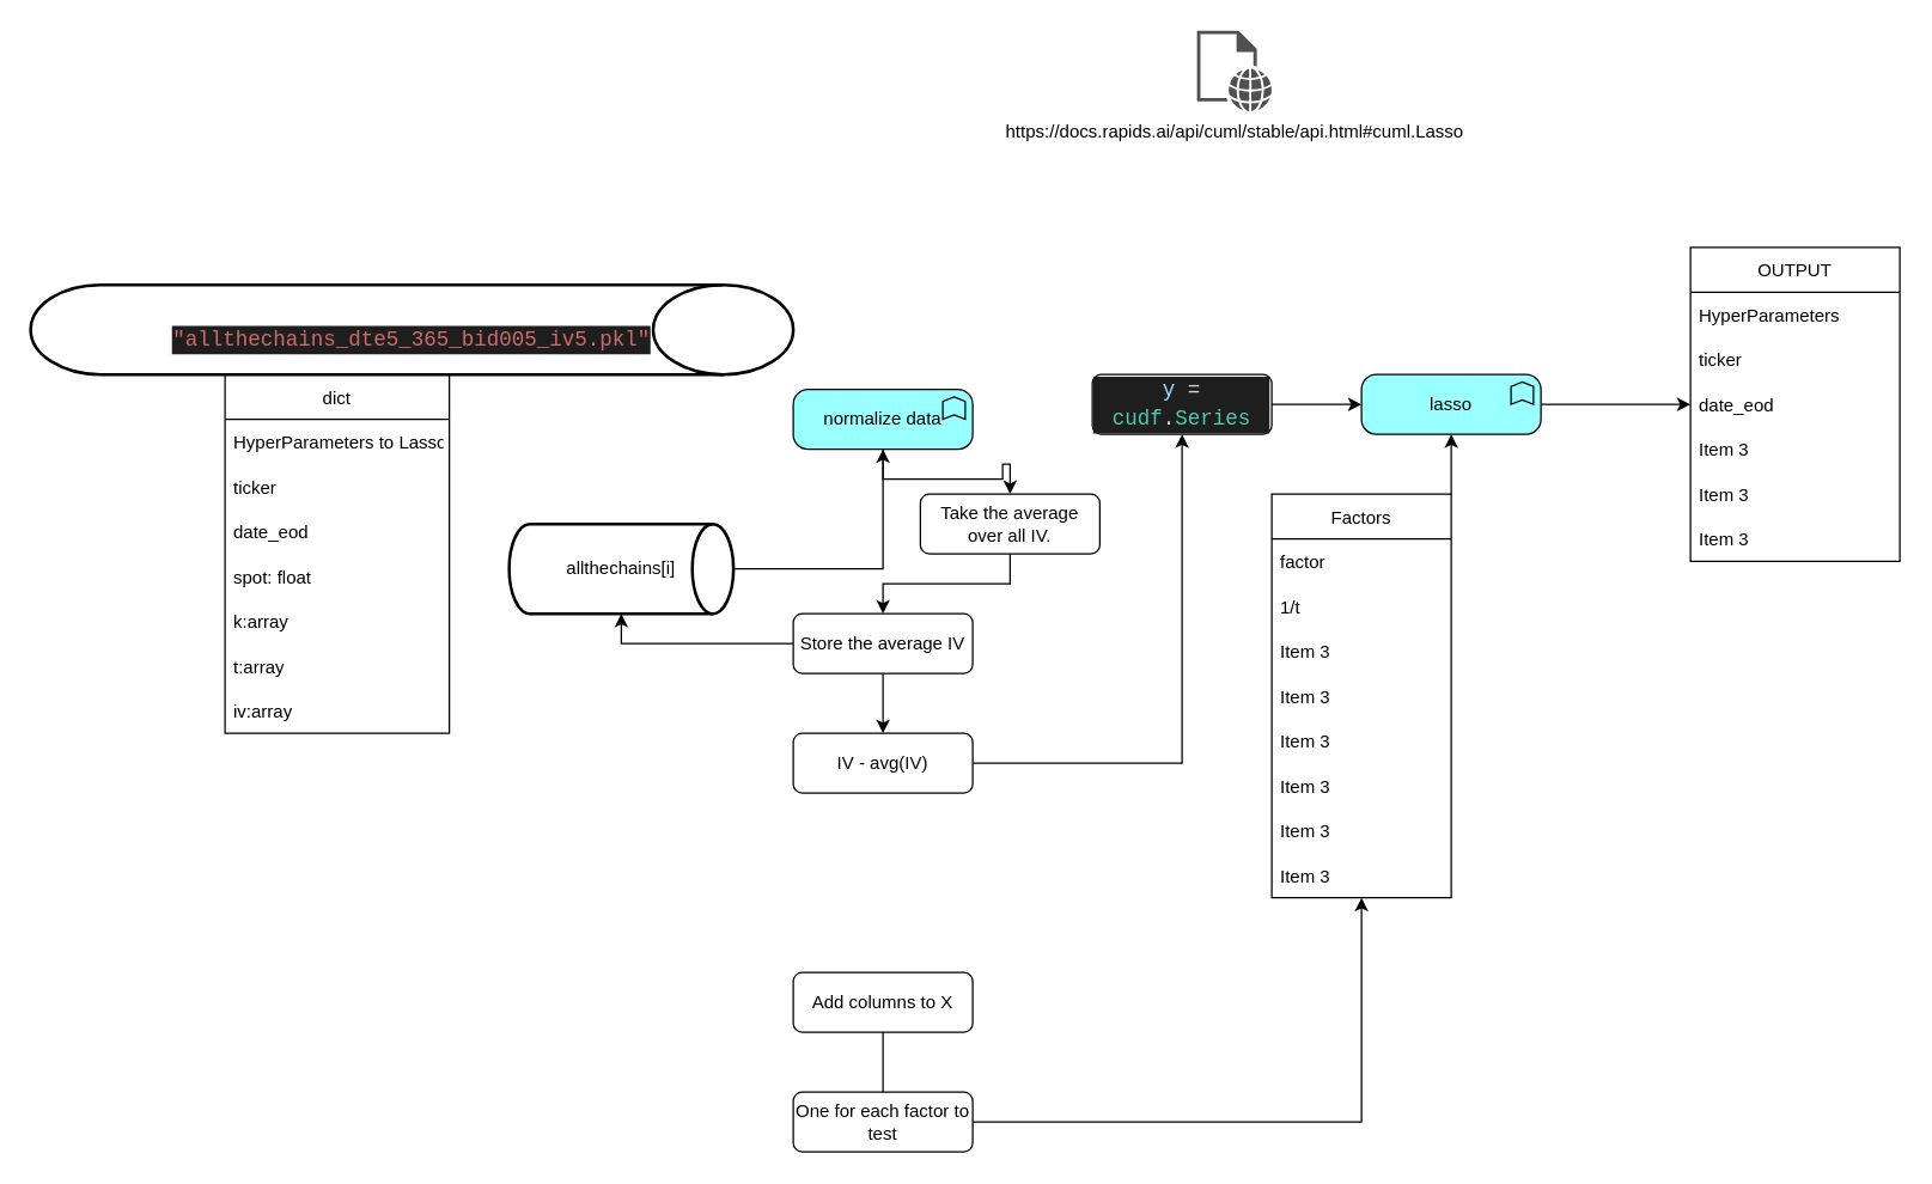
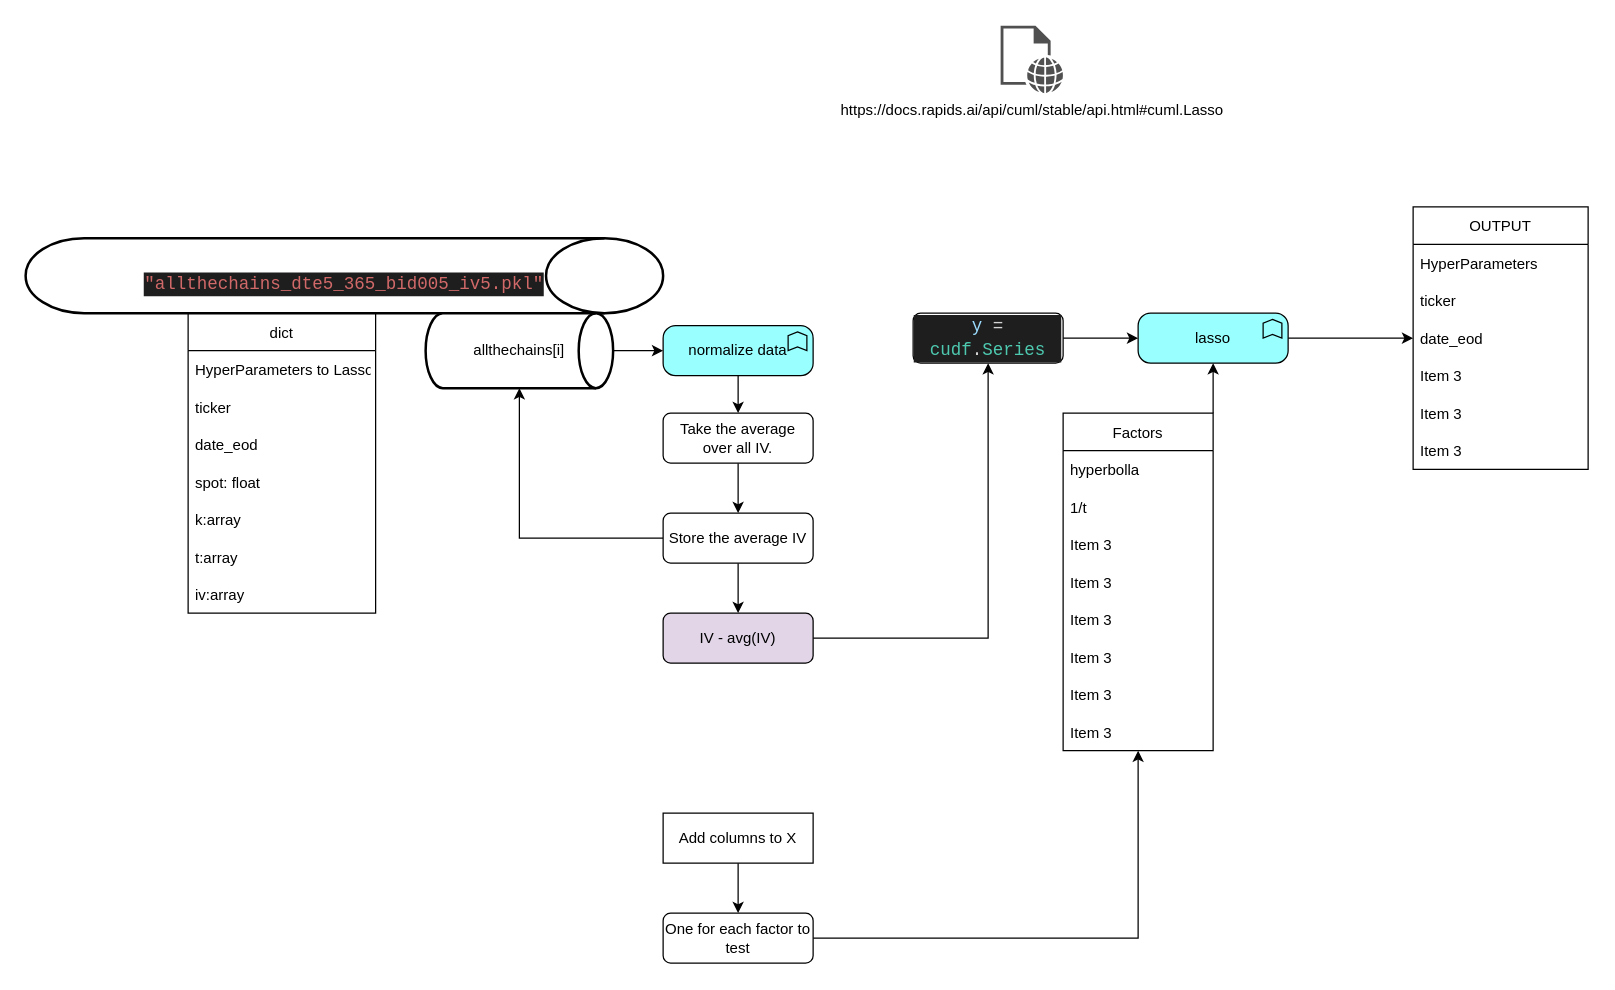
  <mxCell id="0" />
  <mxCell id="1" parent="0" />
  <mxCell id="2" style="edgeStyle=orthogonalEdgeStyle;rounded=0;orthogonalLoop=1;jettySize=auto;html=1;exitX=1;exitY=0.5;exitDx=0;exitDy=0;exitPerimeter=0;" parent="1" source="3" target="15" edge="1"><mxGeometry relative="1" as="geometry" /></mxCell>
  <mxCell id="3" value="lasso" style="html=1;outlineConnect=0;whiteSpace=wrap;fillColor=#99ffff;shape=mxgraph.archimate3.application;appType=func;archiType=rounded;" parent="1" vertex="1"><mxGeometry x="910" y="250" width="120" height="40" as="geometry" /></mxCell>
  <mxCell id="4" style="edgeStyle=orthogonalEdgeStyle;rounded=0;orthogonalLoop=1;jettySize=auto;html=1;exitX=1;exitY=0;exitDx=0;exitDy=0;" parent="1" source="5" target="3" edge="1"><mxGeometry relative="1" as="geometry" /></mxCell>
  <mxCell id="5" value="Factors" style="swimlane;fontStyle=0;childLayout=stackLayout;horizontal=1;startSize=30;horizontalStack=0;resizeParent=1;resizeParentMax=0;resizeLast=0;collapsible=1;marginBottom=0;" parent="1" vertex="1"><mxGeometry x="850" y="330" width="120" height="270" as="geometry" /></mxCell>
- <mxCell id="6" value="factor" style="text;strokeColor=none;fillColor=none;align=left;verticalAlign=middle;spacingLeft=4;spacingRight=4;overflow=hidden;points=[[0,0.5],[1,0.5]];portConstraint=eastwest;rotatable=0;" parent="5" vertex="1"><mxGeometry y="30" width="120" height="30" as="geometry" /></mxCell>
+ <mxCell id="6" value="hyperbolla" style="text;strokeColor=none;fillColor=none;align=left;verticalAlign=middle;spacingLeft=4;spacingRight=4;overflow=hidden;points=[[0,0.5],[1,0.5]];portConstraint=eastwest;rotatable=0;" parent="5" vertex="1"><mxGeometry y="30" width="120" height="30" as="geometry" /></mxCell>
  <mxCell id="7" value="1/t" style="text;strokeColor=none;fillColor=none;align=left;verticalAlign=middle;spacingLeft=4;spacingRight=4;overflow=hidden;points=[[0,0.5],[1,0.5]];portConstraint=eastwest;rotatable=0;" parent="5" vertex="1"><mxGeometry y="60" width="120" height="30" as="geometry" /></mxCell>
  <mxCell id="8" value="Item 3" style="text;strokeColor=none;fillColor=none;align=left;verticalAlign=middle;spacingLeft=4;spacingRight=4;overflow=hidden;points=[[0,0.5],[1,0.5]];portConstraint=eastwest;rotatable=0;" parent="5" vertex="1"><mxGeometry y="90" width="120" height="30" as="geometry" /></mxCell>
  <mxCell id="9" value="Item 3" style="text;strokeColor=none;fillColor=none;align=left;verticalAlign=middle;spacingLeft=4;spacingRight=4;overflow=hidden;points=[[0,0.5],[1,0.5]];portConstraint=eastwest;rotatable=0;" parent="5" vertex="1"><mxGeometry y="120" width="120" height="30" as="geometry" /></mxCell>
  <mxCell id="10" value="Item 3" style="text;strokeColor=none;fillColor=none;align=left;verticalAlign=middle;spacingLeft=4;spacingRight=4;overflow=hidden;points=[[0,0.5],[1,0.5]];portConstraint=eastwest;rotatable=0;" parent="5" vertex="1"><mxGeometry y="150" width="120" height="30" as="geometry" /></mxCell>
  <mxCell id="11" value="Item 3" style="text;strokeColor=none;fillColor=none;align=left;verticalAlign=middle;spacingLeft=4;spacingRight=4;overflow=hidden;points=[[0,0.5],[1,0.5]];portConstraint=eastwest;rotatable=0;" parent="5" vertex="1"><mxGeometry y="180" width="120" height="30" as="geometry" /></mxCell>
  <mxCell id="12" value="Item 3" style="text;strokeColor=none;fillColor=none;align=left;verticalAlign=middle;spacingLeft=4;spacingRight=4;overflow=hidden;points=[[0,0.5],[1,0.5]];portConstraint=eastwest;rotatable=0;" parent="5" vertex="1"><mxGeometry y="210" width="120" height="30" as="geometry" /></mxCell>
  <mxCell id="13" value="Item 3" style="text;strokeColor=none;fillColor=none;align=left;verticalAlign=middle;spacingLeft=4;spacingRight=4;overflow=hidden;points=[[0,0.5],[1,0.5]];portConstraint=eastwest;rotatable=0;" parent="5" vertex="1"><mxGeometry y="240" width="120" height="30" as="geometry" /></mxCell>
  <mxCell id="14" value="" style="edgeStyle=orthogonalEdgeStyle;rounded=0;orthogonalLoop=1;jettySize=auto;html=1;exitX=1;exitY=0.5;exitDx=0;exitDy=0;" parent="1" source="43" target="3" edge="1"><mxGeometry relative="1" as="geometry"><mxPoint x="980" y="255" as="sourcePoint" /></mxGeometry></mxCell>
  <mxCell id="15" value="OUTPUT" style="swimlane;fontStyle=0;childLayout=stackLayout;horizontal=1;startSize=30;horizontalStack=0;resizeParent=1;resizeParentMax=0;resizeLast=0;collapsible=1;marginBottom=0;" parent="1" vertex="1"><mxGeometry x="1130" y="165" width="140" height="210" as="geometry" /></mxCell>
  <mxCell id="16" value="HyperParameters" style="text;strokeColor=none;fillColor=none;align=left;verticalAlign=middle;spacingLeft=4;spacingRight=4;overflow=hidden;points=[[0,0.5],[1,0.5]];portConstraint=eastwest;rotatable=0;" parent="15" vertex="1"><mxGeometry y="30" width="140" height="30" as="geometry" /></mxCell>
  <mxCell id="17" value="ticker" style="text;strokeColor=none;fillColor=none;align=left;verticalAlign=middle;spacingLeft=4;spacingRight=4;overflow=hidden;points=[[0,0.5],[1,0.5]];portConstraint=eastwest;rotatable=0;" parent="15" vertex="1"><mxGeometry y="60" width="140" height="30" as="geometry" /></mxCell>
  <mxCell id="18" value="date_eod" style="text;strokeColor=none;fillColor=none;align=left;verticalAlign=middle;spacingLeft=4;spacingRight=4;overflow=hidden;points=[[0,0.5],[1,0.5]];portConstraint=eastwest;rotatable=0;" parent="15" vertex="1"><mxGeometry y="90" width="140" height="30" as="geometry" /></mxCell>
  <mxCell id="19" value="Item 3" style="text;strokeColor=none;fillColor=none;align=left;verticalAlign=middle;spacingLeft=4;spacingRight=4;overflow=hidden;points=[[0,0.5],[1,0.5]];portConstraint=eastwest;rotatable=0;" parent="15" vertex="1"><mxGeometry y="120" width="140" height="30" as="geometry" /></mxCell>
  <mxCell id="20" value="Item 3" style="text;strokeColor=none;fillColor=none;align=left;verticalAlign=middle;spacingLeft=4;spacingRight=4;overflow=hidden;points=[[0,0.5],[1,0.5]];portConstraint=eastwest;rotatable=0;" parent="15" vertex="1"><mxGeometry y="150" width="140" height="30" as="geometry" /></mxCell>
  <mxCell id="21" value="Item 3" style="text;strokeColor=none;fillColor=none;align=left;verticalAlign=middle;spacingLeft=4;spacingRight=4;overflow=hidden;points=[[0,0.5],[1,0.5]];portConstraint=eastwest;rotatable=0;" parent="15" vertex="1"><mxGeometry y="180" width="140" height="30" as="geometry" /></mxCell>
  <mxCell id="22" value="dict" style="swimlane;fontStyle=0;childLayout=stackLayout;horizontal=1;startSize=30;horizontalStack=0;resizeParent=1;resizeParentMax=0;resizeLast=0;collapsible=1;marginBottom=0;" parent="1" vertex="1"><mxGeometry x="150" y="250" width="150" height="240" as="geometry" /></mxCell>
  <mxCell id="23" value="HyperParameters to Lasso" style="text;strokeColor=none;fillColor=none;align=left;verticalAlign=middle;spacingLeft=4;spacingRight=4;overflow=hidden;points=[[0,0.5],[1,0.5]];portConstraint=eastwest;rotatable=0;" parent="22" vertex="1"><mxGeometry y="30" width="150" height="30" as="geometry" /></mxCell>
  <mxCell id="24" value="ticker" style="text;strokeColor=none;fillColor=none;align=left;verticalAlign=middle;spacingLeft=4;spacingRight=4;overflow=hidden;points=[[0,0.5],[1,0.5]];portConstraint=eastwest;rotatable=0;" parent="22" vertex="1"><mxGeometry y="60" width="150" height="30" as="geometry" /></mxCell>
  <mxCell id="25" value="date_eod" style="text;strokeColor=none;fillColor=none;align=left;verticalAlign=middle;spacingLeft=4;spacingRight=4;overflow=hidden;points=[[0,0.5],[1,0.5]];portConstraint=eastwest;rotatable=0;" parent="22" vertex="1"><mxGeometry y="90" width="150" height="30" as="geometry" /></mxCell>
  <mxCell id="26" value="spot: float" style="text;strokeColor=none;fillColor=none;align=left;verticalAlign=middle;spacingLeft=4;spacingRight=4;overflow=hidden;points=[[0,0.5],[1,0.5]];portConstraint=eastwest;rotatable=0;" vertex="1" parent="22"><mxGeometry y="120" width="150" height="30" as="geometry" /></mxCell>
  <mxCell id="27" value="k:array" style="text;strokeColor=none;fillColor=none;align=left;verticalAlign=middle;spacingLeft=4;spacingRight=4;overflow=hidden;points=[[0,0.5],[1,0.5]];portConstraint=eastwest;rotatable=0;" parent="22" vertex="1"><mxGeometry y="150" width="150" height="30" as="geometry" /></mxCell>
  <mxCell id="28" value="t:array" style="text;strokeColor=none;fillColor=none;align=left;verticalAlign=middle;spacingLeft=4;spacingRight=4;overflow=hidden;points=[[0,0.5],[1,0.5]];portConstraint=eastwest;rotatable=0;" parent="22" vertex="1"><mxGeometry y="180" width="150" height="30" as="geometry" /></mxCell>
  <mxCell id="29" value="iv:array" style="text;strokeColor=none;fillColor=none;align=left;verticalAlign=middle;spacingLeft=4;spacingRight=4;overflow=hidden;points=[[0,0.5],[1,0.5]];portConstraint=eastwest;rotatable=0;" parent="22" vertex="1"><mxGeometry y="210" width="150" height="30" as="geometry" /></mxCell>
  <mxCell id="30" value="" style="edgeStyle=orthogonalEdgeStyle;rounded=0;orthogonalLoop=1;jettySize=auto;html=1;" edge="1" parent="1" source="31" target="37"><mxGeometry relative="1" as="geometry" /></mxCell>
  <mxCell id="31" value="normalize data" style="html=1;outlineConnect=0;whiteSpace=wrap;fillColor=#99ffff;shape=mxgraph.archimate3.application;appType=func;archiType=rounded;" parent="1" vertex="1"><mxGeometry x="530" y="260" width="120" height="40" as="geometry" /></mxCell>
  <mxCell id="32" value="https://docs.rapids.ai/api/cuml/stable/api.html#cuml.Lasso" style="sketch=0;pointerEvents=1;shadow=0;dashed=0;html=1;strokeColor=none;fillColor=#505050;labelPosition=center;verticalLabelPosition=bottom;verticalAlign=top;outlineConnect=0;align=center;shape=mxgraph.office.concepts.web_page;" parent="1" vertex="1"><mxGeometry x="800" y="20" width="50" height="54" as="geometry" /></mxCell>
  <mxCell id="33" value="&lt;br&gt;&lt;div style=&quot;color: rgb(212, 212, 212); background-color: rgb(30, 30, 30); font-family: Consolas, &amp;quot;Courier New&amp;quot;, monospace; font-weight: normal; font-size: 14px; line-height: 19px;&quot;&gt;&lt;div&gt;&lt;span style=&quot;color: #d16969;&quot;&gt;&quot;allthechains_dte5_365_bid005_iv5.pkl&quot;&lt;/span&gt;&lt;/div&gt;&lt;/div&gt;" style="strokeWidth=2;html=1;shape=mxgraph.flowchart.direct_data;whiteSpace=wrap;" vertex="1" parent="1"><mxGeometry x="20" y="190" width="510" height="60" as="geometry" /></mxCell>
  <mxCell id="34" value="" style="edgeStyle=orthogonalEdgeStyle;rounded=0;orthogonalLoop=1;jettySize=auto;html=1;" edge="1" parent="1" source="35" target="31"><mxGeometry relative="1" as="geometry" /></mxCell>
- <mxCell id="35" value="allthechains[i]" style="strokeWidth=2;html=1;shape=mxgraph.flowchart.direct_data;whiteSpace=wrap;" vertex="1" parent="1"><mxGeometry x="340" y="350" width="150" height="60" as="geometry" /></mxCell>
+ <mxCell id="35" value="allthechains[i]" style="strokeWidth=2;html=1;shape=mxgraph.flowchart.direct_data;whiteSpace=wrap;" vertex="1" parent="1"><mxGeometry x="340" y="250" width="150" height="60" as="geometry" /></mxCell>
  <mxCell id="36" value="" style="edgeStyle=orthogonalEdgeStyle;rounded=0;orthogonalLoop=1;jettySize=auto;html=1;" edge="1" parent="1" source="37" target="40"><mxGeometry relative="1" as="geometry" /></mxCell>
- <mxCell id="37" value="&lt;div&gt;Take the average over all IV.&lt;/div&gt;" style="rounded=1;whiteSpace=wrap;html=1;" vertex="1" parent="1"><mxGeometry x="615" y="330" width="120" height="40" as="geometry" /></mxCell>
+ <mxCell id="37" value="&lt;div&gt;Take the average over all IV.&lt;/div&gt;" style="rounded=1;whiteSpace=wrap;html=1;" vertex="1" parent="1"><mxGeometry x="530" y="330" width="120" height="40" as="geometry" /></mxCell>
  <mxCell id="38" style="edgeStyle=orthogonalEdgeStyle;rounded=0;orthogonalLoop=1;jettySize=auto;html=1;exitX=0;exitY=0.5;exitDx=0;exitDy=0;entryX=0.5;entryY=1;entryDx=0;entryDy=0;entryPerimeter=0;" edge="1" parent="1" source="40" target="35"><mxGeometry relative="1" as="geometry" /></mxCell>
  <mxCell id="39" value="" style="edgeStyle=orthogonalEdgeStyle;rounded=0;orthogonalLoop=1;jettySize=auto;html=1;" edge="1" parent="1" source="40" target="42"><mxGeometry relative="1" as="geometry" /></mxCell>
  <mxCell id="40" value="Store the average IV" style="rounded=1;whiteSpace=wrap;html=1;" vertex="1" parent="1"><mxGeometry x="530" y="410" width="120" height="40" as="geometry" /></mxCell>
  <mxCell id="41" value="" style="edgeStyle=orthogonalEdgeStyle;rounded=0;orthogonalLoop=1;jettySize=auto;html=1;" edge="1" parent="1" source="42" target="43"><mxGeometry relative="1" as="geometry" /></mxCell>
- <mxCell id="42" value="IV - avg(IV)" style="rounded=1;whiteSpace=wrap;html=1;" vertex="1" parent="1"><mxGeometry x="530" y="490" width="120" height="40" as="geometry" /></mxCell>
+ <mxCell id="42" value="IV - avg(IV)" style="rounded=1;whiteSpace=wrap;html=1;fillColor=#e1d5e7;" vertex="1" parent="1"><mxGeometry x="530" y="490" width="120" height="40" as="geometry" /></mxCell>
  <mxCell id="43" value="&lt;div style=&quot;color: rgb(212, 212, 212); background-color: rgb(30, 30, 30); font-family: Consolas, &amp;quot;Courier New&amp;quot;, monospace; font-weight: normal; font-size: 14px; line-height: 19px;&quot;&gt;&lt;div&gt;&lt;span style=&quot;color: #9cdcfe;&quot;&gt;y&lt;/span&gt;&lt;span style=&quot;color: #d4d4d4;&quot;&gt; = &lt;/span&gt;&lt;span style=&quot;color: #4ec9b0;&quot;&gt;cudf&lt;/span&gt;&lt;span style=&quot;color: #d4d4d4;&quot;&gt;.&lt;/span&gt;&lt;span style=&quot;color: #4ec9b0;&quot;&gt;Series&lt;/span&gt;&lt;/div&gt;&lt;/div&gt;" style="rounded=1;whiteSpace=wrap;html=1;" vertex="1" parent="1"><mxGeometry y="250" width="120" height="40" as="geometry" x="730" /></mxCell>
- <mxCell id="44" style="edgeStyle=orthogonalEdgeStyle;rounded=0;orthogonalLoop=1;jettySize=auto;html=1;exitX=0.5;exitY=1;exitDx=0;exitDy=0;entryX=0.5;entryY=0;entryDx=0;entryDy=0;endArrow=none;" edge="1" parent="1" source="45" target="47"><mxGeometry relative="1" as="geometry" /></mxCell>
- <mxCell id="45" value="Add columns to X" style="rounded=1;whiteSpace=wrap;html=1;" vertex="1" parent="1"><mxGeometry x="530" y="650" width="120" height="40" as="geometry" /></mxCell>
+ <mxCell id="44" style="edgeStyle=orthogonalEdgeStyle;rounded=0;orthogonalLoop=1;jettySize=auto;html=1;exitX=0.5;exitY=1;exitDx=0;exitDy=0;entryX=0.5;entryY=0;entryDx=0;entryDy=0;" edge="1" parent="1" source="45" target="47"><mxGeometry relative="1" as="geometry" /></mxCell>
+ <mxCell id="45" value="Add columns to X" style="whiteSpace=wrap;html=1;rounded=0;" vertex="1" parent="1"><mxGeometry x="530" y="650" width="120" height="40" as="geometry" /></mxCell>
  <mxCell id="46" style="edgeStyle=orthogonalEdgeStyle;rounded=0;orthogonalLoop=1;jettySize=auto;html=1;exitX=1;exitY=0.5;exitDx=0;exitDy=0;entryX=0.5;entryY=1;entryDx=0;entryDy=0;" edge="1" parent="1" source="47" target="5"><mxGeometry relative="1" as="geometry" /></mxCell>
  <mxCell id="47" value="One for each factor to test" style="rounded=1;whiteSpace=wrap;html=1;" vertex="1" parent="1"><mxGeometry x="530" y="730" width="120" height="40" as="geometry" /></mxCell>
